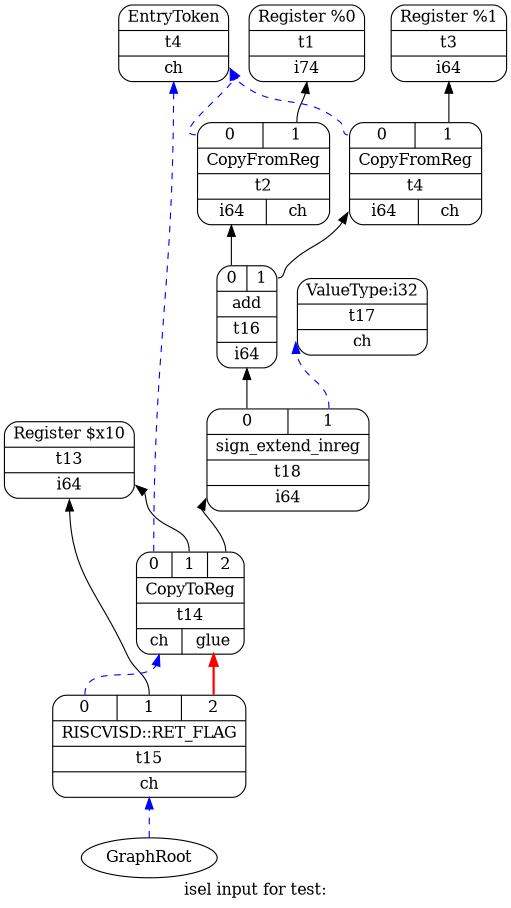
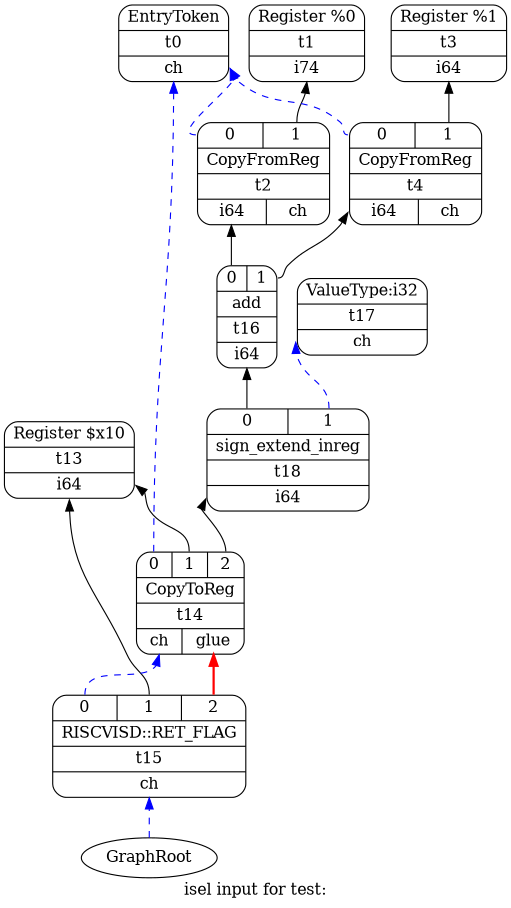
  digraph {
    label="isel input for test:"
    rankdir=BT
    node [shape=Mrecord]
    edge [headport=d0 tailport=s0]
-   n1 [label="{EntryToken|t4|{<d0>ch}}"]
+   n1 [label="{EntryToken|t0|{<d0>ch}}"]
    n2 [label="{Register %0|t1|{<d0>i74}}"]
    n3 [label="{Register %1|t3|{<d0>i64}}"]
    n4 [label="{Register $x10|t13|{<d0>i64}}"]
    n5 [label="{ValueType:i32|t17|{<d0>ch}}"]
    n6 [label="{{<s0>0|<s1>1}|CopyFromReg|t2|{<d0>i64|<d1>ch}}"]
    n7 [label="{{<s0>0|<s1>1}|CopyFromReg|t4|{<d0>i64|<d1>ch}}"]
    n8 [label="{{<s0>0|<s1>1}|add|t16|{<d0>i64}}"]
    n9 [label="{{<s0>0|<s1>1}|sign_extend_inreg|t18|{<d0>i64}}"]
    n10 [label="{{<s0>0|<s1>1|<s2>2}|CopyToReg|t14|{<d0>ch|<d1>glue}}"]
    n11 [label="{{<s0>0|<s1>1|<s2>2}|RISCVISD::RET_FLAG|t15|{<d0>ch}}"]
    n12 [label=GraphRoot plaintext=circle shape=""]
    n6 -> n1 [color=blue style=dashed]
    n6 -> n2 [tailport=s1]
    n7 -> n1 [color=blue style=dashed]
    n7 -> n3 [tailport=s1]
    n8 -> n6
    n8 -> n7 [tailport=s1]
    n9 -> n5 [color=blue style=dashed tailport=s1]
    n9 -> n8
    n10 -> n1 [color=blue style=dashed]
    n10 -> n4 [tailport=s1]
    n10 -> n9 [tailport=s2]
    n11 -> n4 [tailport=s1]
    n11 -> n10 [color=blue style=dashed]
    n11 -> n10 [color=red headport=d1 style=bold tailport=s2]
    n12 -> n11 [color=blue style=dashed]
  }
